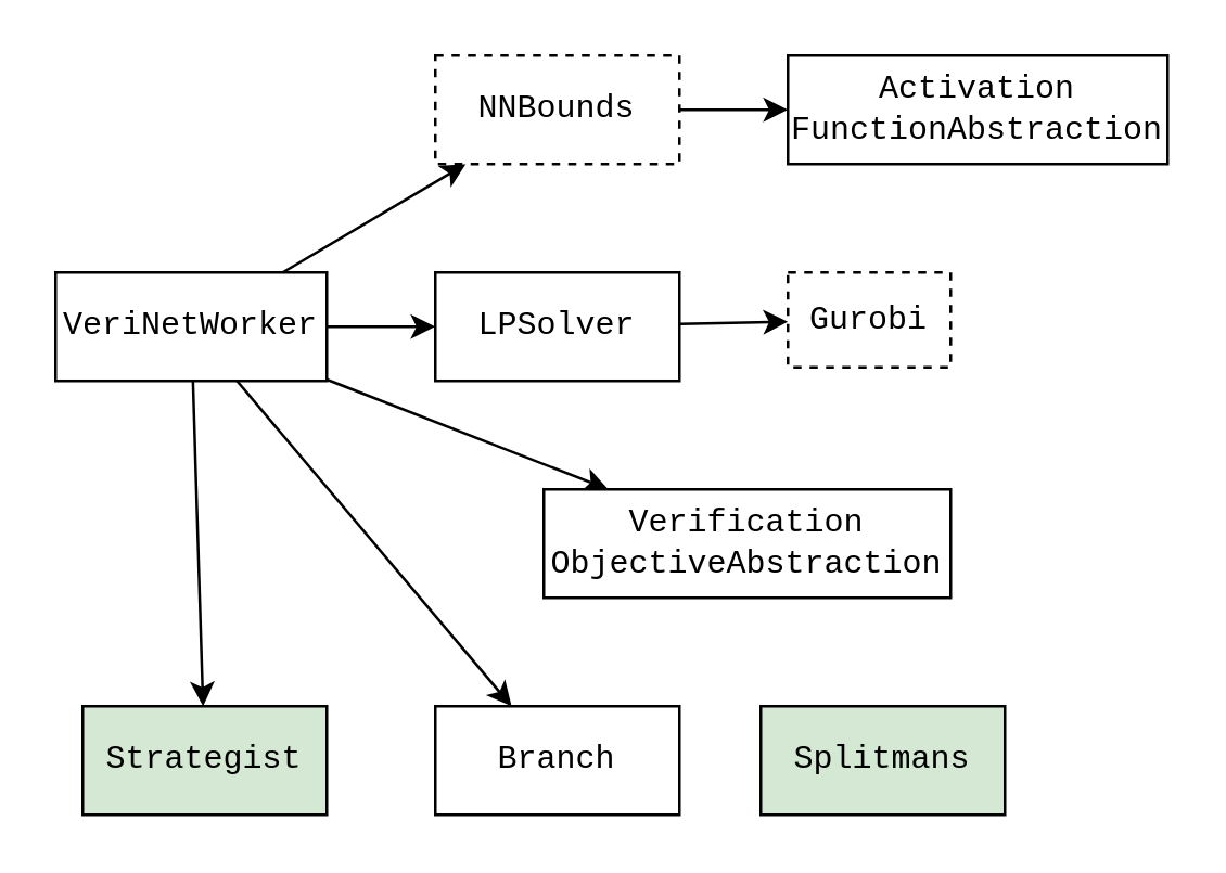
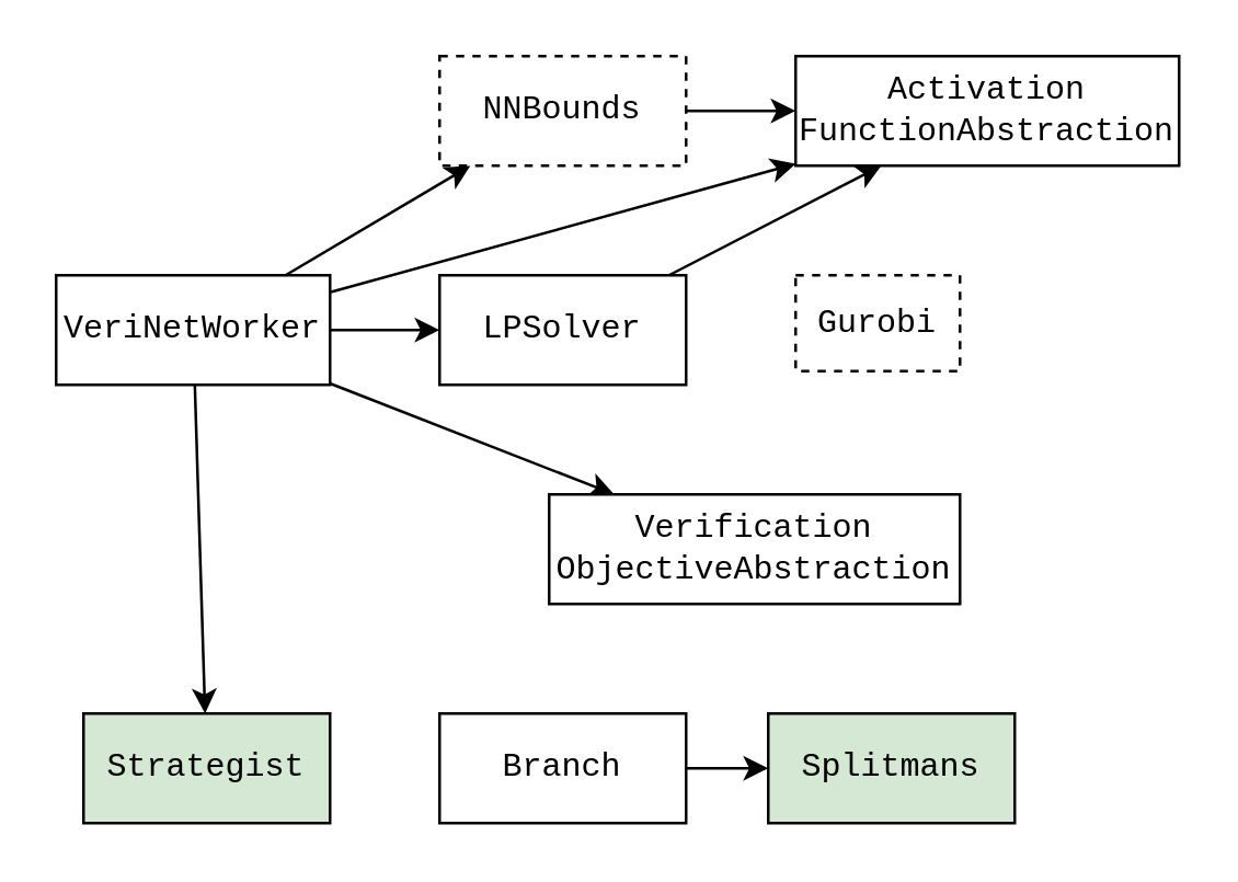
  <mxCell id="0" />
  <mxCell id="1" parent="0" />
  <mxCell id="2" style="rounded=0;orthogonalLoop=1;jettySize=auto;html=1;fontFamily=Courier New;" edge="1" parent="1" source="7" target="9"><mxGeometry relative="1" as="geometry" /></mxCell>
  <mxCell id="3" style="edgeStyle=none;rounded=0;orthogonalLoop=1;jettySize=auto;html=1;fontFamily=Courier New;" edge="1" parent="1" source="7" target="12"><mxGeometry relative="1" as="geometry" /></mxCell>
  <mxCell id="4" style="edgeStyle=none;rounded=0;orthogonalLoop=1;jettySize=auto;html=1;fontFamily=Courier New;" edge="1" parent="1" source="7" target="14"><mxGeometry relative="1" as="geometry" /></mxCell>
- <mxCell id="5" style="edgeStyle=none;rounded=0;orthogonalLoop=1;jettySize=auto;html=1;fontFamily=Courier New;" edge="1" parent="1" source="7" target="16"><mxGeometry relative="1" as="geometry" /></mxCell>
+ <mxCell id="5" style="edgeStyle=none;rounded=0;orthogonalLoop=1;jettySize=auto;html=1;fontFamily=Courier New;" edge="1" parent="1" source="7" target="10"><mxGeometry relative="1" as="geometry" /></mxCell>
  <mxCell id="6" style="edgeStyle=none;rounded=0;orthogonalLoop=1;jettySize=auto;html=1;fontFamily=Courier New;" edge="1" parent="1" source="7" target="18"><mxGeometry relative="1" as="geometry" /></mxCell>
  <mxCell id="7" value="VeriNetWorker" style="rounded=0;whiteSpace=wrap;html=1;fontFamily=Courier New;" vertex="1" parent="1"><mxGeometry x="20" y="100" width="100" height="40" as="geometry" /></mxCell>
  <mxCell id="8" style="edgeStyle=none;rounded=0;orthogonalLoop=1;jettySize=auto;html=1;entryX=0;entryY=0.5;entryDx=0;entryDy=0;fontFamily=Courier New;" edge="1" parent="1" source="9" target="10"><mxGeometry relative="1" as="geometry" /></mxCell>
  <mxCell id="9" value="NNBounds" style="rounded=0;whiteSpace=wrap;html=1;fontFamily=Courier New;dashed=1;" vertex="1" parent="1"><mxGeometry x="160" y="20" width="90" height="40" as="geometry" /></mxCell>
  <mxCell id="10" value="Activation FunctionAbstraction" style="rounded=0;whiteSpace=wrap;html=1;fontFamily=Courier New;" vertex="1" parent="1"><mxGeometry x="290" y="20" width="140" height="40" as="geometry" /></mxCell>
- <mxCell id="11" style="edgeStyle=none;rounded=0;orthogonalLoop=1;jettySize=auto;html=1;fontFamily=Courier New;" edge="1" parent="1" source="12" target="13"><mxGeometry relative="1" as="geometry" /></mxCell>
+ <mxCell id="11" style="edgeStyle=none;rounded=0;orthogonalLoop=1;jettySize=auto;html=1;fontFamily=Courier New;" edge="1" parent="1" source="12" target="10"><mxGeometry relative="1" as="geometry" /></mxCell>
  <mxCell id="12" value="LPSolver" style="rounded=0;whiteSpace=wrap;html=1;fontFamily=Courier New;" vertex="1" parent="1"><mxGeometry x="160" y="100" width="90" height="40" as="geometry" /></mxCell>
  <mxCell id="13" value="Gurobi" style="rounded=0;whiteSpace=wrap;html=1;dashed=1;fontFamily=Courier New;" vertex="1" parent="1"><mxGeometry x="290" y="100" width="60" height="35" as="geometry" /></mxCell>
  <mxCell id="14" value="Verification ObjectiveAbstraction" style="rounded=0;whiteSpace=wrap;html=1;fontFamily=Courier New;" vertex="1" parent="1"><mxGeometry x="200" y="180" width="150" height="40" as="geometry" /></mxCell>
+ <mxCell id="15" style="edgeStyle=none;rounded=0;orthogonalLoop=1;jettySize=auto;html=1;fontFamily=Courier New;" edge="1" parent="1" source="16" target="17"><mxGeometry relative="1" as="geometry" /></mxCell>
  <mxCell id="16" value="Branch" style="rounded=0;whiteSpace=wrap;html=1;fontFamily=Courier New;" vertex="1" parent="1"><mxGeometry x="160" y="260" width="90" height="40" as="geometry" /></mxCell>
  <mxCell id="17" value="Splitmans" style="rounded=0;whiteSpace=wrap;html=1;fillColor=#d5e8d4;strokeColor=#000000;fontFamily=Courier New;" vertex="1" parent="1"><mxGeometry x="280" y="260" width="90" height="40" as="geometry" /></mxCell>
  <mxCell id="18" value="Strategist" style="rounded=0;whiteSpace=wrap;html=1;fontFamily=Courier New;fillColor=#d5e8d4;strokeColor=#000000;" vertex="1" parent="1"><mxGeometry x="30" y="260" width="90" height="40" as="geometry" /></mxCell>
